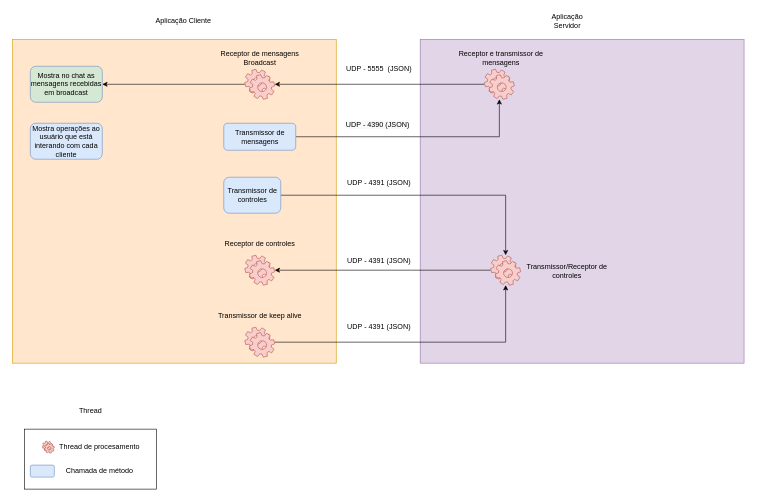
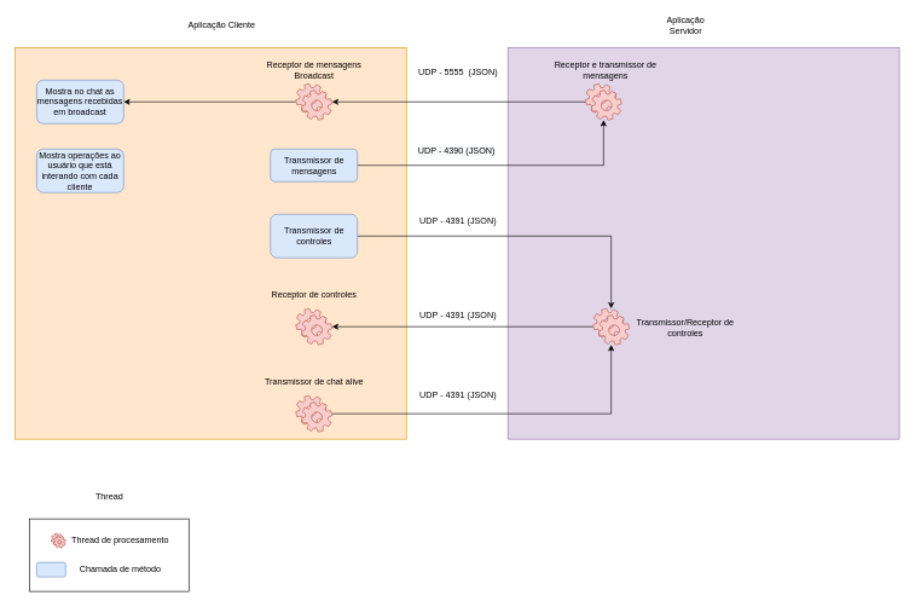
  <mxCell id="0" />
  <mxCell id="1" parent="0" />
  <mxCell id="2" value="" style="rounded=0;whiteSpace=wrap;html=1;" vertex="1" parent="1"><mxGeometry x="40" y="715" width="220" height="100" as="geometry" /></mxCell>
  <mxCell id="3" value="" style="whiteSpace=wrap;html=1;aspect=fixed;fillColor=#ffe6cc;strokeColor=#d79b00;" vertex="1" parent="1"><mxGeometry x="20" y="65" width="540" height="540" as="geometry" /></mxCell>
  <mxCell id="4" value="" style="whiteSpace=wrap;html=1;aspect=fixed;fillColor=#e1d5e7;strokeColor=#9673a6;" vertex="1" parent="1"><mxGeometry x="700" y="65" width="540" height="540" as="geometry" /></mxCell>
  <mxCell id="5" value="Aplicação &lt;br&gt;Servidor" style="text;html=1;align=center;verticalAlign=middle;resizable=0;points=[];autosize=1;" vertex="1" parent="1"><mxGeometry x="910" y="20" width="70" height="30" as="geometry" /></mxCell>
  <mxCell id="6" style="edgeStyle=orthogonalEdgeStyle;rounded=0;orthogonalLoop=1;jettySize=auto;html=1;" edge="1" parent="1" source="7" target="20"><mxGeometry relative="1" as="geometry" /></mxCell>
  <mxCell id="7" value="" style="shape=mxgraph.bpmn.service_task;html=1;outlineConnect=0;fillColor=#f8cecc;strokeColor=#b85450;" vertex="1" parent="1"><mxGeometry x="807" y="115" width="50" height="50" as="geometry" /></mxCell>
  <mxCell id="8" value="Receptor e transmissor de mensagens" style="text;html=1;strokeColor=none;fillColor=none;align=center;verticalAlign=middle;whiteSpace=wrap;rounded=0;" vertex="1" parent="1"><mxGeometry x="750" y="95" width="170" as="geometry" /></mxCell>
  <mxCell id="9" value="Aplicação Cliente" style="text;html=1;align=center;verticalAlign=middle;resizable=0;points=[];autosize=1;" vertex="1" parent="1"><mxGeometry x="250" y="25" width="110" height="20" as="geometry" /></mxCell>
  <mxCell id="10" value="" style="shape=mxgraph.bpmn.service_task;html=1;outlineConnect=0;fillColor=#f8cecc;strokeColor=#b85450;" vertex="1" parent="1"><mxGeometry x="407.5" y="425" width="50" height="50" as="geometry" /></mxCell>
  <mxCell id="11" value="Receptor de controles" style="text;html=1;strokeColor=none;fillColor=none;align=center;verticalAlign=middle;whiteSpace=wrap;rounded=0;" vertex="1" parent="1"><mxGeometry x="347.5" y="405" width="170" as="geometry" /></mxCell>
  <mxCell id="12" style="edgeStyle=orthogonalEdgeStyle;rounded=0;orthogonalLoop=1;jettySize=auto;html=1;" edge="1" parent="1" source="13" target="10"><mxGeometry relative="1" as="geometry" /></mxCell>
  <mxCell id="13" value="" style="shape=mxgraph.bpmn.service_task;html=1;outlineConnect=0;fillColor=#f8cecc;strokeColor=#b85450;" vertex="1" parent="1"><mxGeometry x="817.5" y="425" width="50" height="50" as="geometry" /></mxCell>
  <mxCell id="14" value="Transmissor/Receptor de controles" style="text;html=1;strokeColor=none;fillColor=none;align=center;verticalAlign=middle;whiteSpace=wrap;rounded=0;" vertex="1" parent="1"><mxGeometry x="860" y="450" width="170" as="geometry" /></mxCell>
  <mxCell id="15" value="UDP - 4391 (JSON)" style="text;html=1;align=center;verticalAlign=middle;resizable=0;points=[];autosize=1;" vertex="1" parent="1"><mxGeometry x="570.5" y="425" width="120" height="20" as="geometry" /></mxCell>
  <mxCell id="16" style="edgeStyle=orthogonalEdgeStyle;rounded=0;orthogonalLoop=1;jettySize=auto;html=1;" edge="1" parent="1" source="18" target="7"><mxGeometry relative="1" as="geometry"><mxPoint x="842.534" y="285" as="targetPoint" /></mxGeometry></mxCell>
  <mxCell id="17" value="&lt;span style=&quot;font-size: 12px ; background-color: rgb(248 , 249 , 250)&quot;&gt;UDP - 4390&amp;nbsp;&lt;/span&gt;&lt;span style=&quot;font-size: 12px ; background-color: rgb(248 , 249 , 250)&quot;&gt;(JSON)&lt;/span&gt;" style="edgeLabel;html=1;align=center;verticalAlign=middle;resizable=0;points=[];" vertex="1" connectable="0" parent="16"><mxGeometry x="-0.433" relative="1" as="geometry"><mxPoint x="22.14" y="-20" as="offset" /></mxGeometry></mxCell>
  <mxCell id="18" value="Transmissor de mensagens" style="rounded=1;whiteSpace=wrap;html=1;fillColor=#dae8fc;strokeColor=#6c8ebf;" vertex="1" parent="1"><mxGeometry x="372.5" y="205" width="120" height="45" as="geometry" /></mxCell>
  <mxCell id="19" style="edgeStyle=orthogonalEdgeStyle;rounded=0;orthogonalLoop=1;jettySize=auto;html=1;entryX=1;entryY=0.5;entryDx=0;entryDy=0;" edge="1" parent="1" source="20" target="27"><mxGeometry relative="1" as="geometry" /></mxCell>
  <mxCell id="20" value="" style="shape=mxgraph.bpmn.service_task;html=1;outlineConnect=0;fillColor=#f8cecc;strokeColor=#b85450;" vertex="1" parent="1"><mxGeometry x="407.5" y="115" width="50" height="50" as="geometry" /></mxCell>
  <mxCell id="21" value="Receptor de mensagens Broadcast" style="text;html=1;strokeColor=none;fillColor=none;align=center;verticalAlign=middle;whiteSpace=wrap;rounded=0;" vertex="1" parent="1"><mxGeometry x="347.5" y="95" width="170" as="geometry" /></mxCell>
- <mxCell id="22" value="UDP - 5555&amp;nbsp; (JSON)" style="text;html=1;align=center;verticalAlign=middle;resizable=0;points=[];autosize=1;" vertex="1" parent="1"><mxGeometry x="570.5" y="105" width="120" height="20" as="geometry" /></mxCell>
+ <mxCell id="22" value="UDP - 5555&amp;nbsp; (JSON)" style="text;html=1;align=center;verticalAlign=middle;resizable=0;points=[];autosize=1;" vertex="1" parent="1"><mxGeometry x="570.5" y="90" width="120" height="20" as="geometry" /></mxCell>
  <mxCell id="23" style="edgeStyle=orthogonalEdgeStyle;rounded=0;orthogonalLoop=1;jettySize=auto;html=1;" edge="1" parent="1" source="24" target="13"><mxGeometry relative="1" as="geometry" /></mxCell>
- <mxCell id="24" value="Transmissor de controles" style="rounded=1;whiteSpace=wrap;html=1;fillColor=#dae8fc;strokeColor=#6c8ebf;" vertex="1" parent="1"><mxGeometry x="372.5" y="295" width="95" height="60" as="geometry" /></mxCell>
+ <mxCell id="24" value="Transmissor de controles" style="rounded=1;whiteSpace=wrap;html=1;fillColor=#dae8fc;strokeColor=#6c8ebf;" vertex="1" parent="1"><mxGeometry x="372.5" y="295" width="120" height="60" as="geometry" /></mxCell>
  <mxCell id="25" value="UDP - 4391 (JSON)" style="text;html=1;align=center;verticalAlign=middle;resizable=0;points=[];autosize=1;" vertex="1" parent="1"><mxGeometry x="570.5" y="295" width="120" height="20" as="geometry" /></mxCell>
  <mxCell id="26" value="Mostra operações ao usuário que está interando com cada cliente" style="rounded=1;whiteSpace=wrap;html=1;fillColor=#dae8fc;strokeColor=#6c8ebf;" vertex="1" parent="1"><mxGeometry x="50" y="205" width="120" height="60" as="geometry" /></mxCell>
- <mxCell id="27" value="Mostra no chat as mensagens recebidas em broadcast" style="rounded=1;whiteSpace=wrap;html=1;fillColor=#d5e8d4;strokeColor=#6c8ebf;" vertex="1" parent="1"><mxGeometry x="50" y="110" width="120" height="60" as="geometry" /></mxCell>
+ <mxCell id="27" value="Mostra no chat as mensagens recebidas em broadcast" style="rounded=1;whiteSpace=wrap;html=1;fillColor=#dae8fc;strokeColor=#6c8ebf;" vertex="1" parent="1"><mxGeometry x="50" y="110" width="120" height="60" as="geometry" /></mxCell>
  <mxCell id="28" style="edgeStyle=orthogonalEdgeStyle;rounded=0;orthogonalLoop=1;jettySize=auto;html=1;" edge="1" parent="1" source="29" target="13"><mxGeometry relative="1" as="geometry" /></mxCell>
  <mxCell id="29" value="" style="shape=mxgraph.bpmn.service_task;html=1;outlineConnect=0;fillColor=#f8cecc;strokeColor=#b85450;" vertex="1" parent="1"><mxGeometry x="407.5" y="545" width="50" height="50" as="geometry" /></mxCell>
- <mxCell id="30" value="Transmissor de keep alive" style="text;html=1;strokeColor=none;fillColor=none;align=center;verticalAlign=middle;whiteSpace=wrap;rounded=0;" vertex="1" parent="1"><mxGeometry x="347.5" y="525" width="170" as="geometry" /></mxCell>
+ <mxCell id="30" value="Transmissor de chat alive" style="text;html=1;strokeColor=none;fillColor=none;align=center;verticalAlign=middle;whiteSpace=wrap;rounded=0;" vertex="1" parent="1"><mxGeometry x="347.5" y="525" width="170" as="geometry" /></mxCell>
  <mxCell id="31" value="UDP - 4391 (JSON)" style="text;html=1;align=center;verticalAlign=middle;resizable=0;points=[];autosize=1;" vertex="1" parent="1"><mxGeometry x="570.5" y="535" width="120" height="20" as="geometry" /></mxCell>
  <mxCell id="32" value="" style="shape=mxgraph.bpmn.service_task;html=1;outlineConnect=0;fillColor=#f8cecc;strokeColor=#b85450;" vertex="1" parent="1"><mxGeometry x="70" y="735" width="20" height="20" as="geometry" /></mxCell>
  <mxCell id="33" value="Thread" style="text;html=1;align=center;verticalAlign=middle;resizable=0;points=[];autosize=1;" vertex="1" parent="1"><mxGeometry x="120" y="675" width="60" height="20" as="geometry" /></mxCell>
  <mxCell id="34" value="Thread de procesamento" style="text;html=1;align=center;verticalAlign=middle;resizable=0;points=[];autosize=1;" vertex="1" parent="1"><mxGeometry x="90" y="735" width="150" height="20" as="geometry" /></mxCell>
  <mxCell id="35" value="" style="rounded=1;whiteSpace=wrap;html=1;fillColor=#dae8fc;strokeColor=#6c8ebf;" vertex="1" parent="1"><mxGeometry x="50" y="775" width="40" height="20" as="geometry" /></mxCell>
  <mxCell id="36" value="Chamada de método" style="text;html=1;align=center;verticalAlign=middle;resizable=0;points=[];autosize=1;" vertex="1" parent="1"><mxGeometry x="100" y="775" width="130" height="20" as="geometry" /></mxCell>
